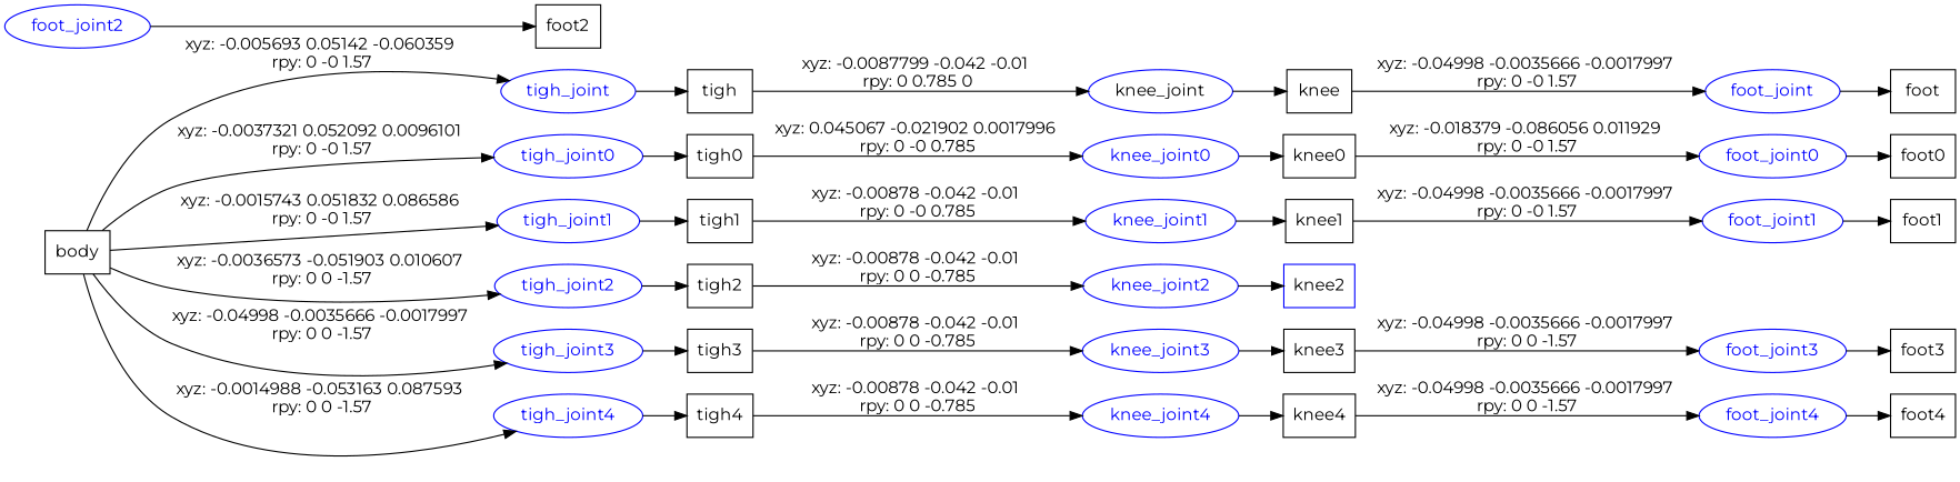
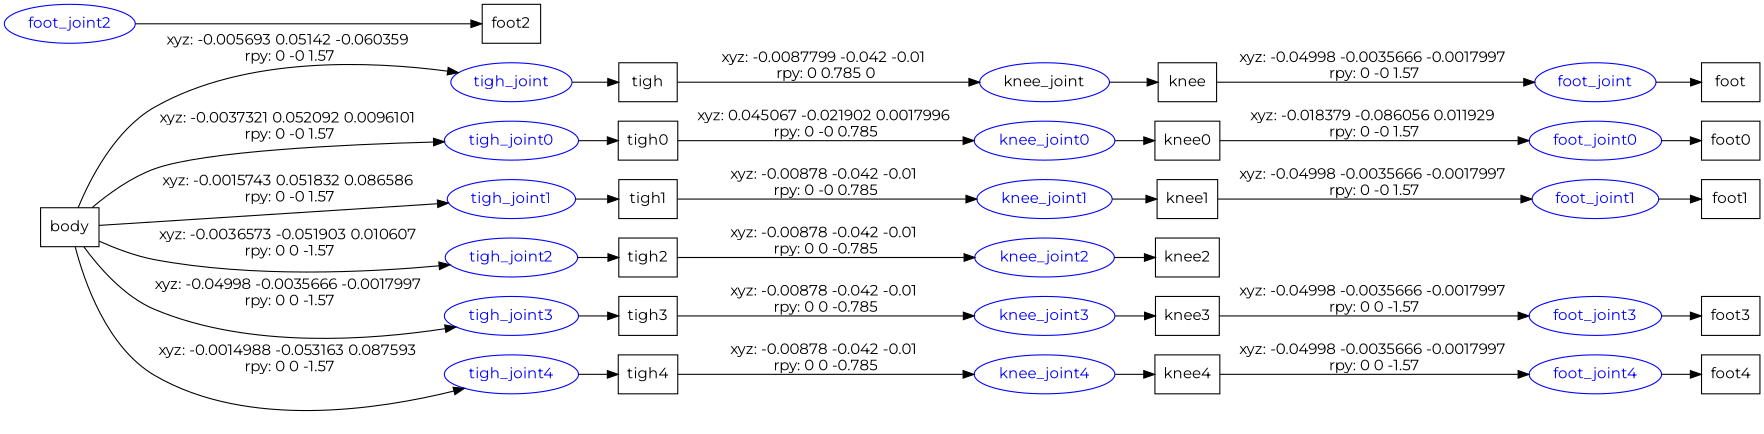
  digraph {
    fontname=Montserrat
    rankdir=LR
    node [fontname=Montserrat shape=box]
    edge [fontname=Montserrat]
    n1 [label=body]
    tigh_joint [color=blue fontcolor=blue shape=ellipse]
    tigh_joint0 [color=blue fontcolor=blue shape=ellipse]
    tigh_joint1 [color=blue fontcolor=blue shape=ellipse]
    tigh_joint2 [color=blue fontcolor=blue shape=ellipse]
    tigh_joint3 [color=blue fontcolor=blue shape=ellipse]
    tigh_joint4 [color=blue fontcolor=blue shape=ellipse]
    n8 [label=tigh]
    n9 [label=tigh0]
    n10 [label=tigh1]
    n11 [label=tigh2]
    n12 [label=tigh3]
    n13 [label=tigh4]
    knee_joint [color=blue fontcolor=black shape=ellipse]
    n15 [label=knee]
    foot_joint [color=blue fontcolor=blue shape=ellipse]
    n17 [label=foot]
    knee_joint0 [color=blue fontcolor=blue shape=ellipse]
    n19 [label=knee0]
    foot_joint0 [color=blue fontcolor=blue shape=ellipse]
    n21 [label=foot0]
    knee_joint1 [color=blue fontcolor=blue shape=ellipse]
    n23 [label=knee1]
    foot_joint1 [color=blue fontcolor=blue shape=ellipse]
    n25 [label=foot1]
    knee_joint2 [color=blue fontcolor=blue shape=ellipse]
-   n27 [label=knee2 color=blue]
+   n27 [label=knee2]
    foot_joint2 [color=blue fontcolor=blue shape=ellipse]
    n29 [label=foot2]
    knee_joint3 [color=blue fontcolor=blue shape=ellipse]
    n31 [label=knee3]
    foot_joint3 [color=blue fontcolor=blue shape=ellipse]
    n33 [label=foot3]
    knee_joint4 [color=blue fontcolor=blue shape=ellipse]
    n35 [label=knee4]
    foot_joint4 [color=blue fontcolor=blue shape=ellipse]
    n37 [label=foot4]
    n1 -> tigh_joint [label="xyz: -0.005693 0.05142 -0.060359 \nrpy: 0 -0 1.57"]
    n1 -> tigh_joint0 [label="xyz: -0.0037321 0.052092 0.0096101 \nrpy: 0 -0 1.57"]
    n1 -> tigh_joint1 [label="xyz: -0.0015743 0.051832 0.086586 \nrpy: 0 -0 1.57"]
    n1 -> tigh_joint2 [label="xyz: -0.0036573 -0.051903 0.010607 \nrpy: 0 0 -1.57"]
    n1 -> tigh_joint3 [label="xyz: -0.04998 -0.0035666 -0.0017997 \nrpy: 0 0 -1.57"]
    n1 -> tigh_joint4 [label="xyz: -0.0014988 -0.053163 0.087593 \nrpy: 0 0 -1.57"]
    tigh_joint -> n8
    tigh_joint0 -> n9
    tigh_joint1 -> n10
    tigh_joint2 -> n11
    tigh_joint3 -> n12
    tigh_joint4 -> n13
    n8 -> knee_joint [label="xyz: -0.0087799 -0.042 -0.01 \nrpy: 0 0.785 0"]
    n9 -> knee_joint0 [label="xyz: 0.045067 -0.021902 0.0017996 \nrpy: 0 -0 0.785"]
    n10 -> knee_joint1 [label="xyz: -0.00878 -0.042 -0.01 \nrpy: 0 -0 0.785"]
    n11 -> knee_joint2 [label="xyz: -0.00878 -0.042 -0.01 \nrpy: 0 0 -0.785"]
    n12 -> knee_joint3 [label="xyz: -0.00878 -0.042 -0.01 \nrpy: 0 0 -0.785"]
    n13 -> knee_joint4 [label="xyz: -0.00878 -0.042 -0.01 \nrpy: 0 0 -0.785"]
    knee_joint -> n15
    n15 -> foot_joint [label="xyz: -0.04998 -0.0035666 -0.0017997 \nrpy: 0 -0 1.57"]
    foot_joint -> n17
    knee_joint0 -> n19
    n19 -> foot_joint0 [label="xyz: -0.018379 -0.086056 0.011929 \nrpy: 0 -0 1.57"]
    foot_joint0 -> n21
    knee_joint1 -> n23
    n23 -> foot_joint1 [label="xyz: -0.04998 -0.0035666 -0.0017997 \nrpy: 0 -0 1.57"]
    foot_joint1 -> n25
    knee_joint2 -> n27
    foot_joint2 -> n29
    knee_joint3 -> n31
    n31 -> foot_joint3 [label="xyz: -0.04998 -0.0035666 -0.0017997 \nrpy: 0 0 -1.57"]
    foot_joint3 -> n33
    knee_joint4 -> n35
    n35 -> foot_joint4 [label="xyz: -0.04998 -0.0035666 -0.0017997 \nrpy: 0 0 -1.57"]
    foot_joint4 -> n37
  }
